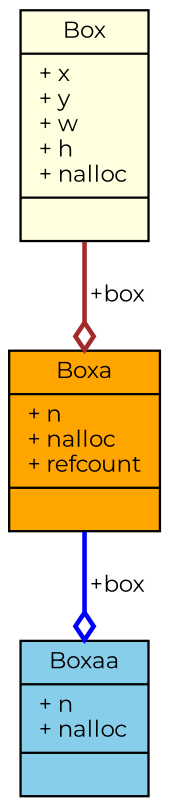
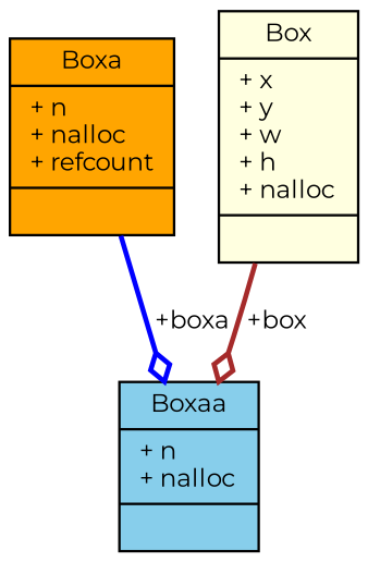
  digraph {
    fontname=Montserrat
    node [color=black fontname=Montserrat fontsize=10 shape=record style=filled]
    edge [arrowhead=odiamond fontname=Montserrat fontsize=10 labelfontname=Helvetica labelfontsize=10 style=bold]
    n1 [fillcolor=skyblue fontcolor=black height=0.2 label="{Boxaa\n|+ n\l+ nalloc\l|}" width=0.4]
    n2 [fillcolor=orange height=0.2 label="{Boxa\n|+ n\l+ nalloc\l+ refcount\l|}" width=0.4]
    n3 [fillcolor=lightyellow height=0.2 label="{Box\n|+ x\l+ y\l+ w\l+ h\l+ nalloc\l|}" width=0.4]
-   n2 -> n1 [color=blue label=" +box"]
-   n3 -> n2 [color=brown label=" +box"]
+   n2 -> n1 [color=blue label=" +boxa"]
+   n3 -> n1 [color=brown label=" +box"]
  }
